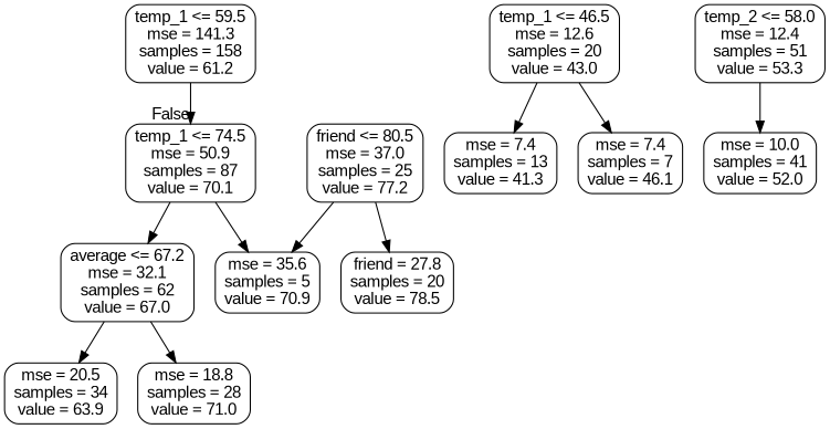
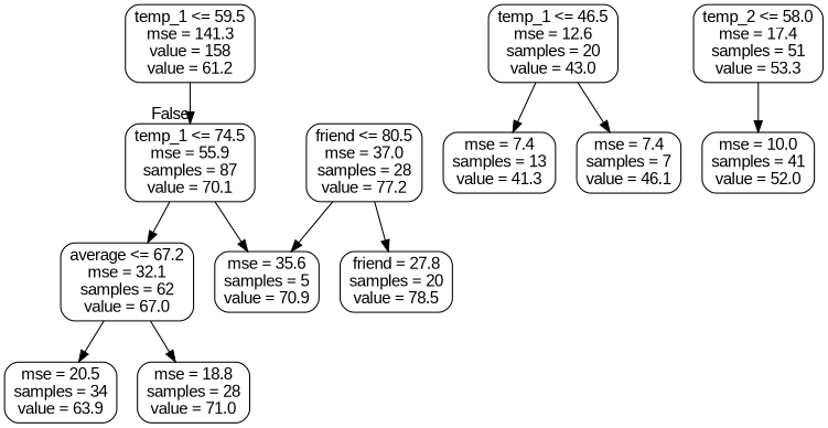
  digraph {
    fontname="Liberation Sans"
    node [color=black fontname="Liberation Sans" shape=box style=rounded]
    edge [fontname="Liberation Sans"]
-   n1 [label="temp_1 <= 59.5\nmse = 141.3\nsamples = 158\nvalue = 61.2"]
-   n2 [label="temp_1 <= 74.5\nmse = 50.9\nsamples = 87\nvalue = 70.1"]
+   n1 [label="temp_1 <= 59.5\nmse = 141.3\nvalue = 158\nvalue = 61.2"]
+   n2 [label="temp_1 <= 74.5\nmse = 55.9\nsamples = 87\nvalue = 70.1"]
    n3 [label="average <= 67.2\nmse = 32.1\nsamples = 62\nvalue = 67.0"]
    n4 [label="mse = 35.6\nsamples = 5\nvalue = 70.9"]
    n5 [label="temp_1 <= 46.5\nmse = 12.6\nsamples = 20\nvalue = 43.0"]
    n6 [label="mse = 7.4\nsamples = 13\nvalue = 41.3"]
    n7 [label="mse = 7.4\nsamples = 7\nvalue = 46.1"]
-   n8 [label="temp_2 <= 58.0\nmse = 12.4\nsamples = 51\nvalue = 53.3"]
+   n8 [label="temp_2 <= 58.0\nmse = 17.4\nsamples = 51\nvalue = 53.3"]
    n9 [label="mse = 10.0\nsamples = 41\nvalue = 52.0"]
    n10 [label="mse = 20.5\nsamples = 34\nvalue = 63.9"]
    n11 [label="mse = 18.8\nsamples = 28\nvalue = 71.0"]
-   n12 [label="friend <= 80.5\nmse = 37.0\nsamples = 25\nvalue = 77.2"]
+   n12 [label="friend <= 80.5\nmse = 37.0\nsamples = 28\nvalue = 77.2"]
    n13 [label="friend = 27.8\nsamples = 20\nvalue = 78.5"]
    n1 -> n2 [headlabel=False labelangle=-45 labeldistance=2.5]
    n2 -> n3
    n2 -> n4
    n3 -> n10
    n3 -> n11
    n5 -> n6
    n5 -> n7
    n8 -> n9
    n12 -> n4
    n12 -> n13
  }
